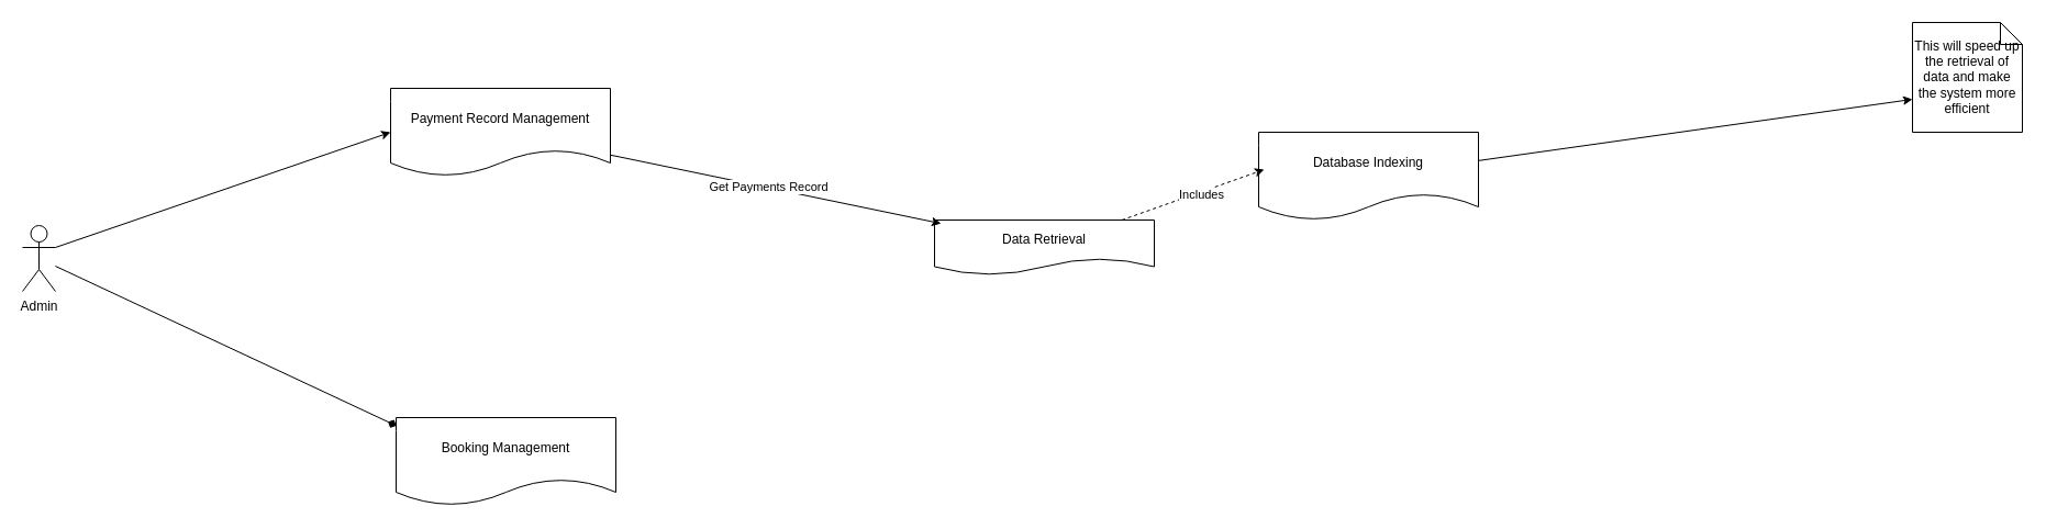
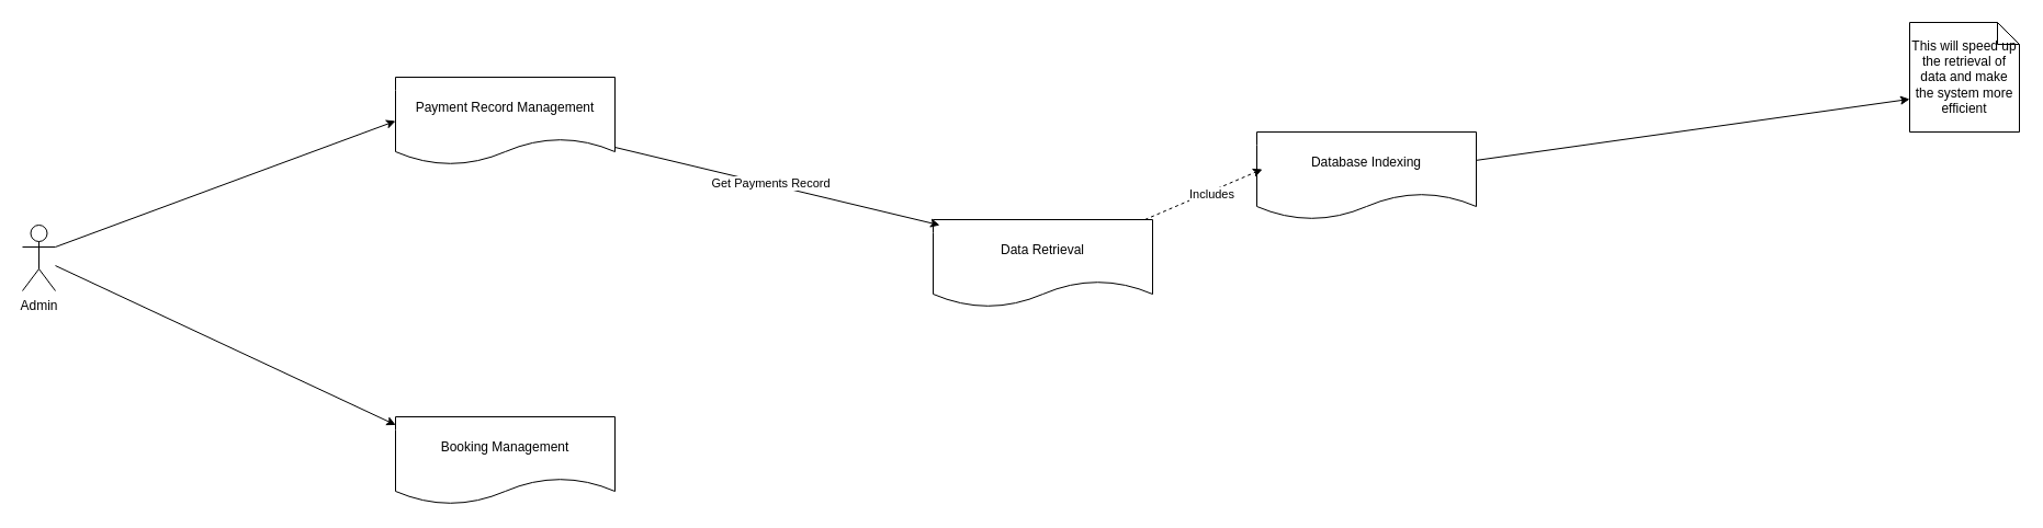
  <mxCell id="0" />
  <mxCell id="1" parent="0" />
  <mxCell id="2" style="edgeStyle=none;html=1;" edge="1" parent="1" source="3"><mxGeometry relative="1" as="geometry"><mxPoint x="1740" y="90" as="targetPoint" /></mxGeometry></mxCell>
  <mxCell id="3" value="Database Indexing" style="shape=document;whiteSpace=wrap;html=1;boundedLbl=1;" vertex="1" parent="1"><mxGeometry x="1145" y="120" width="200" height="80" as="geometry" /></mxCell>
  <mxCell id="4" value="Booking Management" style="shape=document;whiteSpace=wrap;html=1;boundedLbl=1;" vertex="1" parent="1"><mxGeometry x="360" y="380" width="200" height="80" as="geometry" /></mxCell>
- <mxCell id="5" value="Payment Record Management" style="shape=document;whiteSpace=wrap;html=1;boundedLbl=1;" vertex="1" parent="1"><mxGeometry x="355" y="80" width="200" height="80" as="geometry" /></mxCell>
- <mxCell id="6" value="Data Retrieval" style="shape=document;whiteSpace=wrap;html=1;boundedLbl=1;" vertex="1" parent="1"><mxGeometry x="850" y="200" width="200" height="50" as="geometry" /></mxCell>
+ <mxCell id="5" value="Payment Record Management" style="shape=document;whiteSpace=wrap;html=1;boundedLbl=1;" vertex="1" parent="1"><mxGeometry x="360" y="70" width="200" height="80" as="geometry" /></mxCell>
+ <mxCell id="6" value="Data Retrieval" style="shape=document;whiteSpace=wrap;html=1;boundedLbl=1;" vertex="1" parent="1"><mxGeometry x="850" y="200" width="200" height="80" as="geometry" /></mxCell>
  <mxCell id="7" value="This will speed up the retrieval of data and make the system more efficient" style="shape=note;size=20;whiteSpace=wrap;html=1;" vertex="1" parent="1"><mxGeometry x="1740" y="20" width="100" height="100" as="geometry" /></mxCell>
  <mxCell id="8" style="edgeStyle=none;html=1;entryX=0.025;entryY=0.425;entryDx=0;entryDy=0;entryPerimeter=0;dashed=1;" edge="1" parent="1" source="6" target="3"><mxGeometry relative="1" as="geometry" /></mxCell>
  <mxCell id="9" value="Includes" style="edgeLabel;html=1;align=center;verticalAlign=middle;resizable=0;points=[];" vertex="1" connectable="0" parent="8"><mxGeometry x="0.112" y="-2" relative="1" as="geometry"><mxPoint as="offset" /></mxGeometry></mxCell>
  <mxCell id="10" style="edgeStyle=none;html=1;entryX=0.03;entryY=0.063;entryDx=0;entryDy=0;entryPerimeter=0;" edge="1" parent="1" source="5" target="6"><mxGeometry relative="1" as="geometry" /></mxCell>
  <mxCell id="11" value="Get Payments Record" style="edgeLabel;html=1;align=center;verticalAlign=middle;resizable=0;points=[];" vertex="1" connectable="0" parent="10"><mxGeometry x="-0.049" y="1" relative="1" as="geometry"><mxPoint as="offset" /></mxGeometry></mxCell>
  <mxCell id="12" style="edgeStyle=none;html=1;exitX=1;exitY=0.333;exitDx=0;exitDy=0;exitPerimeter=0;entryX=0;entryY=0.5;entryDx=0;entryDy=0;" edge="1" parent="1" source="13" target="5"><mxGeometry relative="1" as="geometry" /></mxCell>
  <mxCell id="13" value="Admin" style="shape=umlActor;verticalLabelPosition=bottom;verticalAlign=top;html=1;outlineConnect=0;" vertex="1" parent="1"><mxGeometry x="20" y="205" width="30" height="60" as="geometry" /></mxCell>
- <mxCell id="14" style="edgeStyle=none;html=1;entryX=0.001;entryY=0.093;entryDx=0;entryDy=0;entryPerimeter=0;endArrow=diamond;" edge="1" parent="1" source="13" target="4"><mxGeometry relative="1" as="geometry" /></mxCell>
+ <mxCell id="14" style="edgeStyle=none;html=1;entryX=0.001;entryY=0.093;entryDx=0;entryDy=0;entryPerimeter=0;" edge="1" parent="1" source="13" target="4"><mxGeometry relative="1" as="geometry" /></mxCell>
